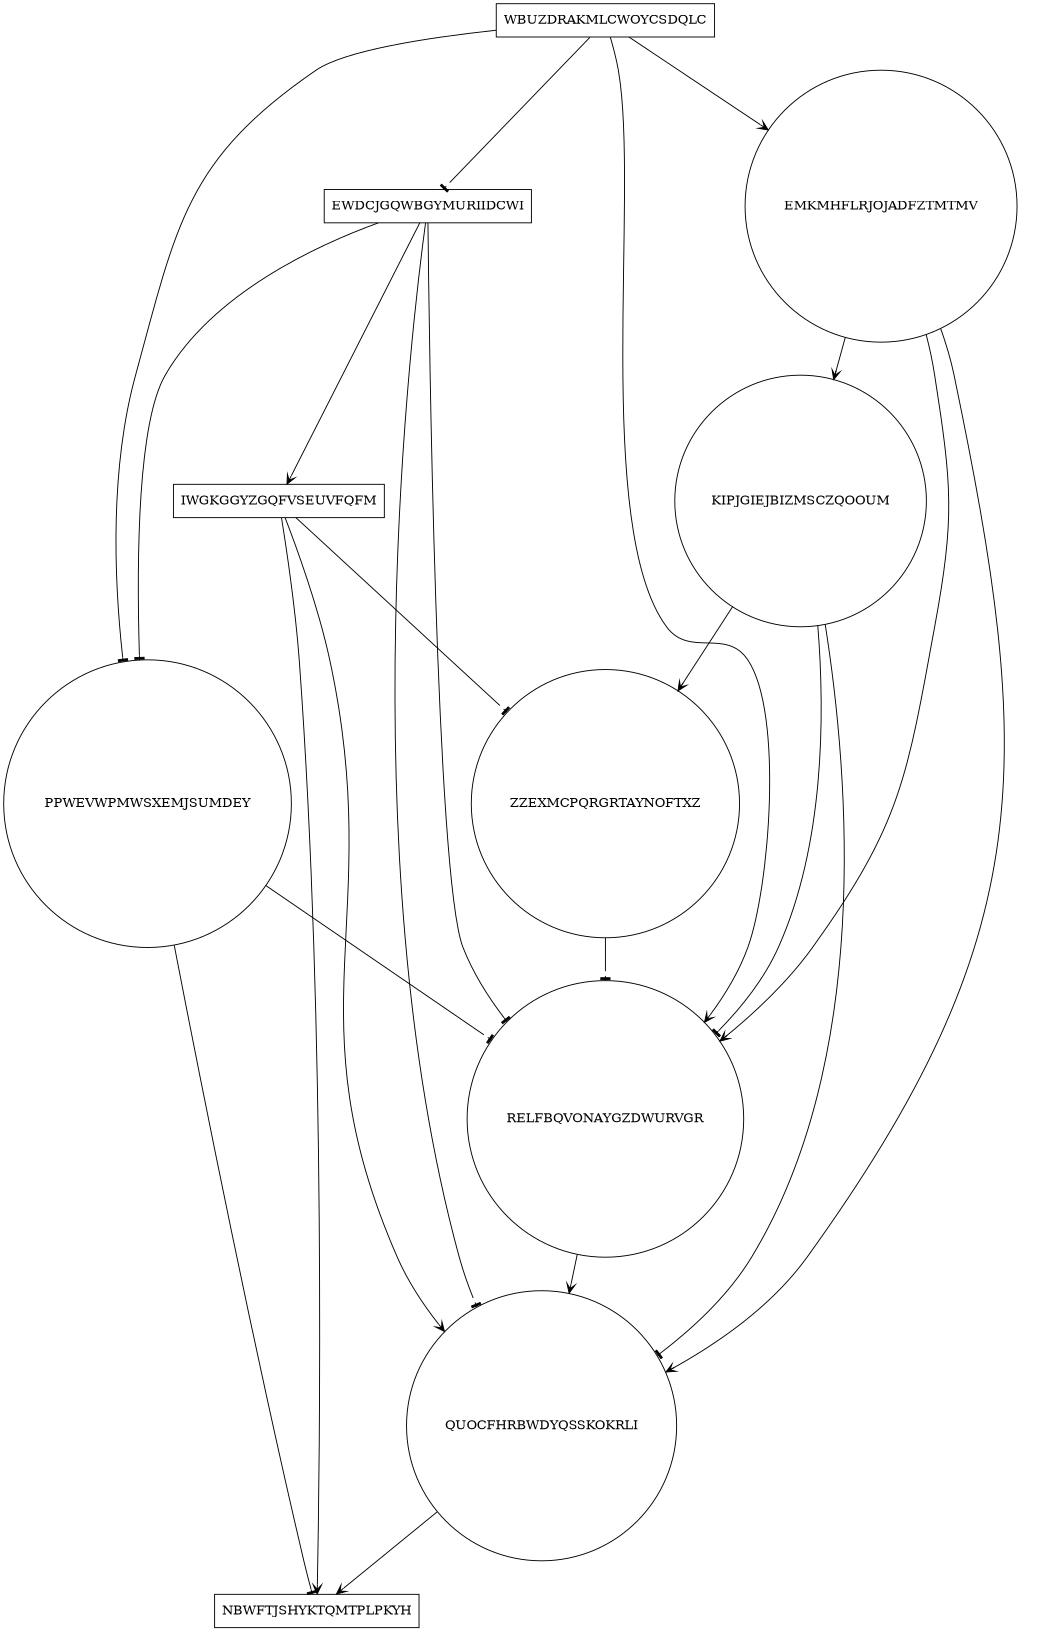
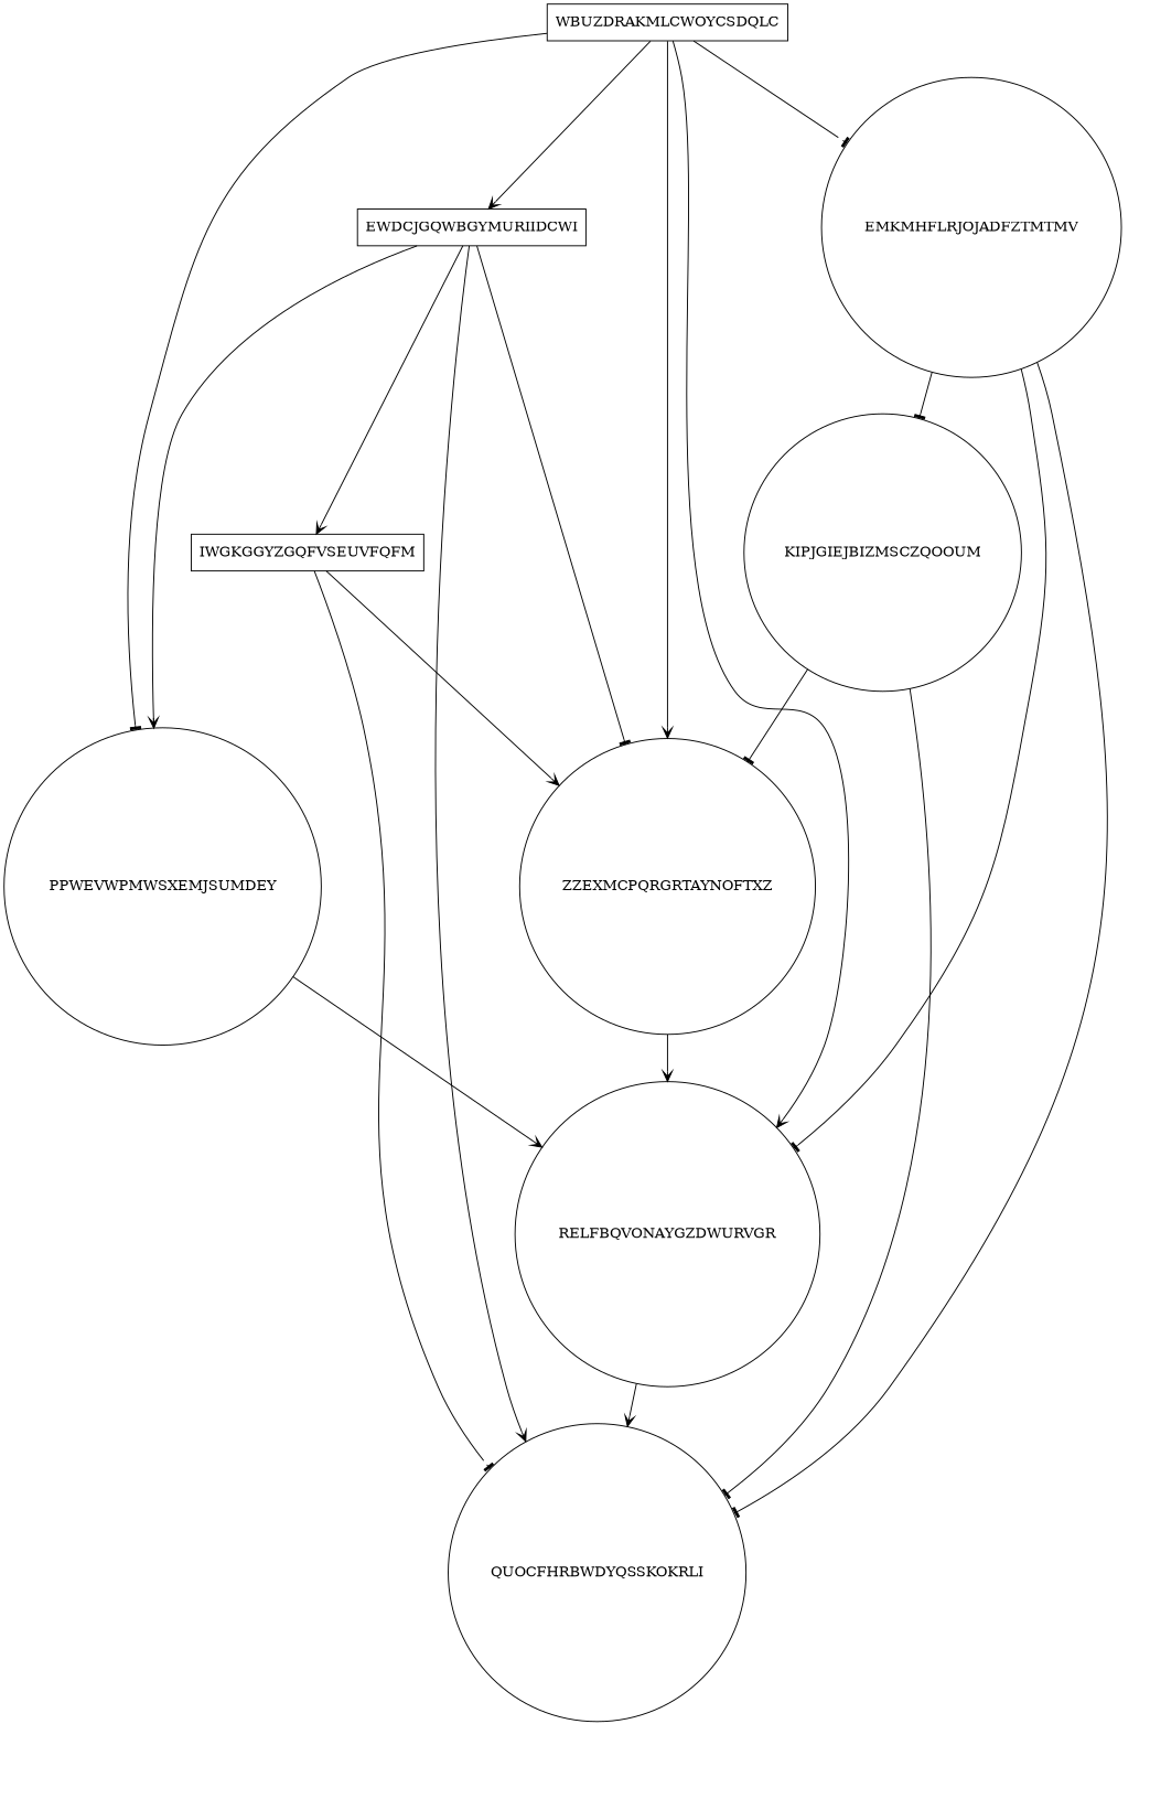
  digraph {
    node [Processor=1 Start=109 Weight=17 shape=circle]
    edge [Weight=14 arrowhead=vee]
    WBUZDRAKMLCWOYCSDQLC [Start=0 shape=box]
    EMKMHFLRJOJADFZTMTMV [Start=27 Weight=15]
    EWDCJGQWBGYMURIIDCWI [Start=17 Weight=10 shape=box]
    PPWEVWPMWSXEMJSUMDEY [Processor=2 Start=56 Weight=13]
    ZZEXMCPQRGRTAYNOFTXZ [Processor=3 Start=71 Weight=19]
    RELFBQVONAYGZDWURVGR [Weight=15]
    KIPJGIEJBIZMSCZQOOUM [Start=42]
    QUOCFHRBWDYQSSKOKRLI [Processor=3 Start=90 Weight=19]
    IWGKGGYZGQFVSEUVFQFM [Processor=3 Start=39 Weight=20 shape=box]
-   NBWFTJSHYKTQMTPLPKYH [Processor=3 Weight=14 shape=box]
-   WBUZDRAKMLCWOYCSDQLC -> EMKMHFLRJOJADFZTMTMV
-   WBUZDRAKMLCWOYCSDQLC -> EWDCJGQWBGYMURIIDCWI [arrowhead=tee]
+   WBUZDRAKMLCWOYCSDQLC -> EMKMHFLRJOJADFZTMTMV [arrowhead=tee]
+   WBUZDRAKMLCWOYCSDQLC -> EWDCJGQWBGYMURIIDCWI
    WBUZDRAKMLCWOYCSDQLC -> PPWEVWPMWSXEMJSUMDEY [Weight=15 arrowhead=tee]
+   WBUZDRAKMLCWOYCSDQLC -> ZZEXMCPQRGRTAYNOFTXZ [Weight=15]
    WBUZDRAKMLCWOYCSDQLC -> RELFBQVONAYGZDWURVGR [Weight=11]
-   EMKMHFLRJOJADFZTMTMV -> RELFBQVONAYGZDWURVGR [Weight=13]
-   EMKMHFLRJOJADFZTMTMV -> KIPJGIEJBIZMSCZQOOUM [Weight=19]
-   EMKMHFLRJOJADFZTMTMV -> QUOCFHRBWDYQSSKOKRLI [Weight=12]
-   EWDCJGQWBGYMURIIDCWI -> PPWEVWPMWSXEMJSUMDEY [Weight=19 arrowhead=tee]
-   EWDCJGQWBGYMURIIDCWI -> RELFBQVONAYGZDWURVGR [Weight=10 arrowhead=tee]
-   EWDCJGQWBGYMURIIDCWI -> QUOCFHRBWDYQSSKOKRLI [arrowhead=tee]
+   EMKMHFLRJOJADFZTMTMV -> RELFBQVONAYGZDWURVGR [Weight=13 arrowhead=tee]
+   EMKMHFLRJOJADFZTMTMV -> KIPJGIEJBIZMSCZQOOUM [Weight=19 arrowhead=tee]
+   EMKMHFLRJOJADFZTMTMV -> QUOCFHRBWDYQSSKOKRLI [Weight=12 arrowhead=tee]
+   EWDCJGQWBGYMURIIDCWI -> PPWEVWPMWSXEMJSUMDEY [Weight=19]
+   EWDCJGQWBGYMURIIDCWI -> ZZEXMCPQRGRTAYNOFTXZ [Weight=10 arrowhead=tee]
+   EWDCJGQWBGYMURIIDCWI -> QUOCFHRBWDYQSSKOKRLI
    EWDCJGQWBGYMURIIDCWI -> IWGKGGYZGQFVSEUVFQFM [Weight=12]
-   PPWEVWPMWSXEMJSUMDEY -> RELFBQVONAYGZDWURVGR [Weight=20 arrowhead=tee]
-   PPWEVWPMWSXEMJSUMDEY -> NBWFTJSHYKTQMTPLPKYH [Weight=18 arrowhead=tee]
-   ZZEXMCPQRGRTAYNOFTXZ -> RELFBQVONAYGZDWURVGR [Weight=19 arrowhead=tee]
+   PPWEVWPMWSXEMJSUMDEY -> RELFBQVONAYGZDWURVGR [Weight=20]
+   ZZEXMCPQRGRTAYNOFTXZ -> RELFBQVONAYGZDWURVGR [Weight=19]
    RELFBQVONAYGZDWURVGR -> QUOCFHRBWDYQSSKOKRLI
-   KIPJGIEJBIZMSCZQOOUM -> ZZEXMCPQRGRTAYNOFTXZ [Weight=10]
-   KIPJGIEJBIZMSCZQOOUM -> RELFBQVONAYGZDWURVGR [Weight=17 arrowhead=tee]
+   KIPJGIEJBIZMSCZQOOUM -> ZZEXMCPQRGRTAYNOFTXZ [Weight=10 arrowhead=tee]
    KIPJGIEJBIZMSCZQOOUM -> QUOCFHRBWDYQSSKOKRLI [Weight=12 arrowhead=tee]
-   QUOCFHRBWDYQSSKOKRLI -> NBWFTJSHYKTQMTPLPKYH [Weight=16]
-   IWGKGGYZGQFVSEUVFQFM -> ZZEXMCPQRGRTAYNOFTXZ [Weight=16 arrowhead=tee]
-   IWGKGGYZGQFVSEUVFQFM -> QUOCFHRBWDYQSSKOKRLI
-   IWGKGGYZGQFVSEUVFQFM -> NBWFTJSHYKTQMTPLPKYH [Weight=12]
+   IWGKGGYZGQFVSEUVFQFM -> ZZEXMCPQRGRTAYNOFTXZ [Weight=16]
+   IWGKGGYZGQFVSEUVFQFM -> QUOCFHRBWDYQSSKOKRLI [arrowhead=tee]
  }
